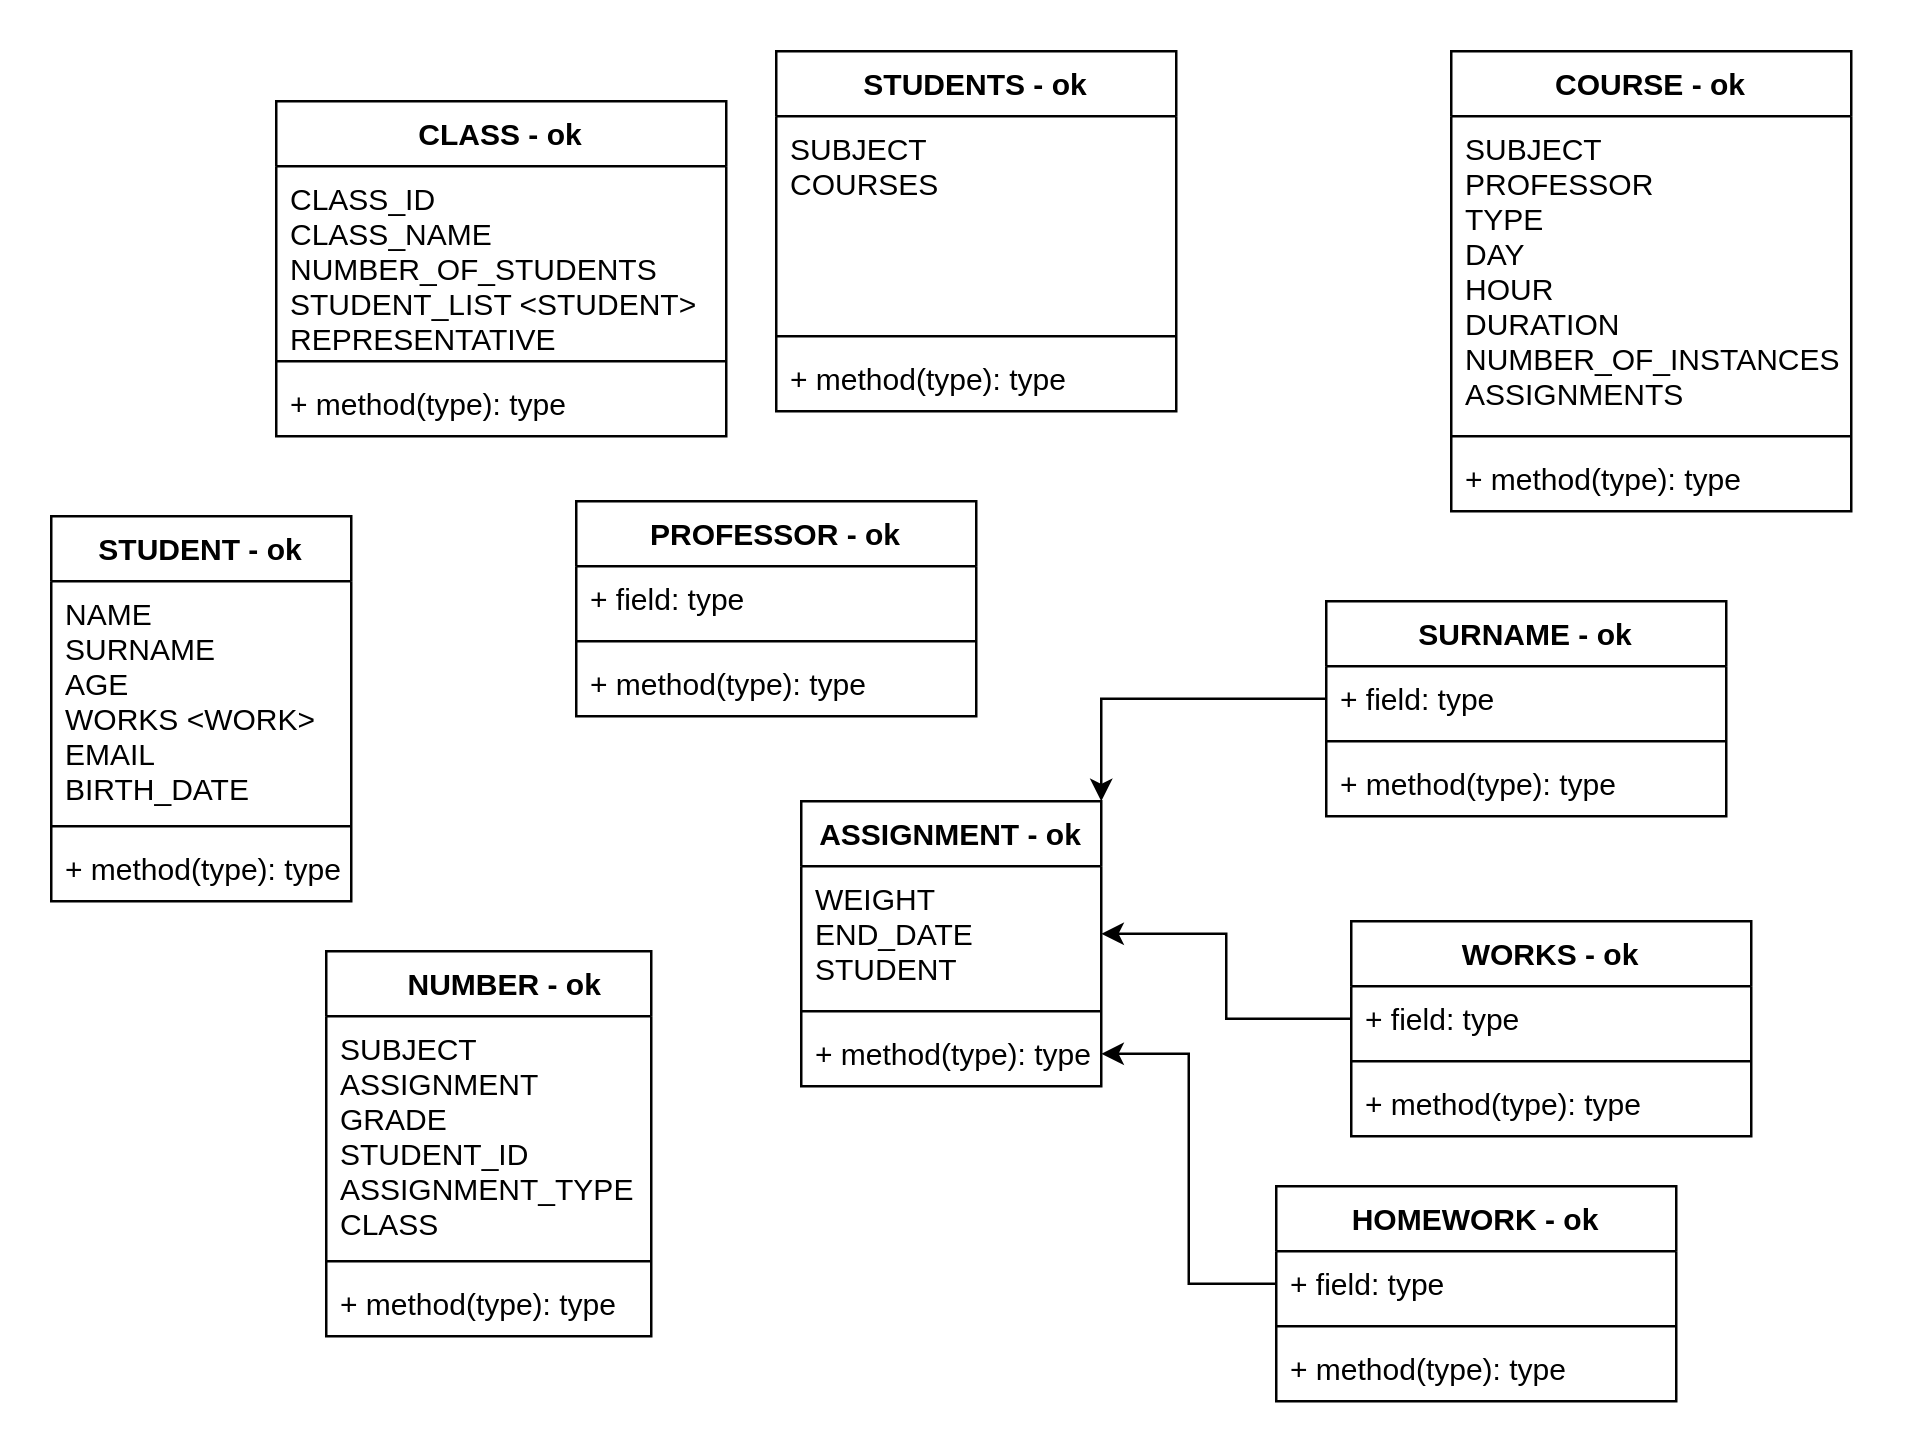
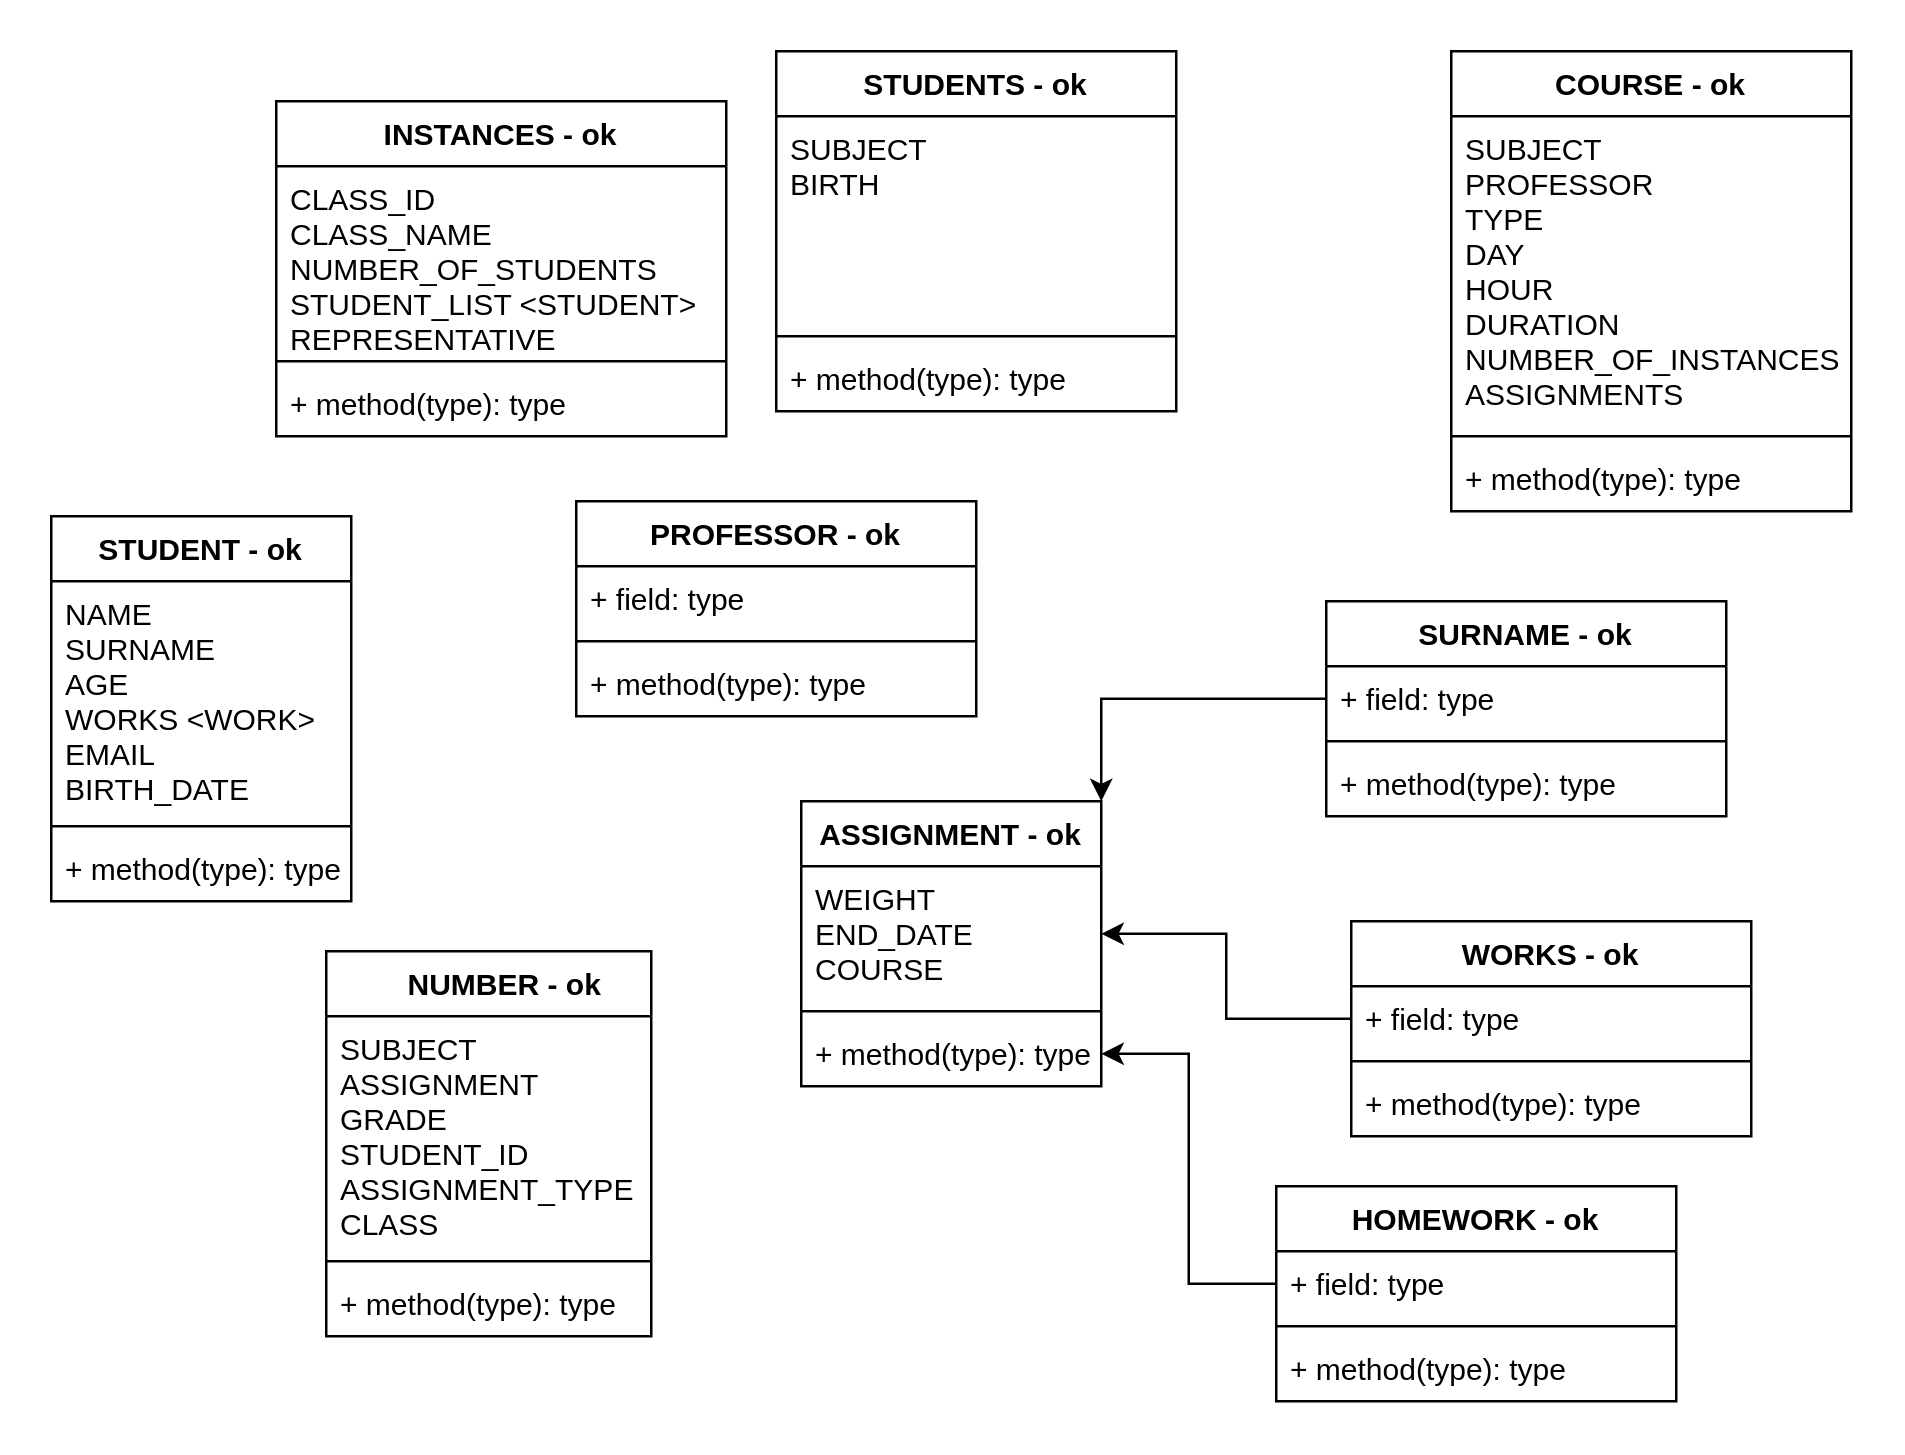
  <mxCell id="0" />
  <mxCell id="1" parent="0" />
  <mxCell id="2" value="PROFESSOR - ok" style="swimlane;fontStyle=1;align=center;verticalAlign=top;childLayout=stackLayout;horizontal=1;startSize=26;horizontalStack=0;resizeParent=1;resizeParentMax=0;resizeLast=0;collapsible=1;marginBottom=0;" vertex="1" parent="1"><mxGeometry x="230" y="200" width="160" height="86" as="geometry" /></mxCell>
  <mxCell id="3" value="+ field: type" style="text;strokeColor=none;fillColor=none;align=left;verticalAlign=top;spacingLeft=4;spacingRight=4;overflow=hidden;rotatable=0;points=[[0,0.5],[1,0.5]];portConstraint=eastwest;" vertex="1" parent="2"><mxGeometry y="26" width="160" height="26" as="geometry" /></mxCell>
  <mxCell id="4" value="" style="line;strokeWidth=1;fillColor=none;align=left;verticalAlign=middle;spacingTop=-1;spacingLeft=3;spacingRight=3;rotatable=0;labelPosition=right;points=[];portConstraint=eastwest;" vertex="1" parent="2"><mxGeometry y="52" width="160" height="8" as="geometry" /></mxCell>
  <mxCell id="5" value="+ method(type): type" style="text;strokeColor=none;fillColor=none;align=left;verticalAlign=top;spacingLeft=4;spacingRight=4;overflow=hidden;rotatable=0;points=[[0,0.5],[1,0.5]];portConstraint=eastwest;" vertex="1" parent="2"><mxGeometry y="60" width="160" height="26" as="geometry" /></mxCell>
  <mxCell id="6" value="STUDENT - ok" style="swimlane;fontStyle=1;align=center;verticalAlign=top;childLayout=stackLayout;horizontal=1;startSize=26;horizontalStack=0;resizeParent=1;resizeParentMax=0;resizeLast=0;collapsible=1;marginBottom=0;" vertex="1" parent="1"><mxGeometry x="20" y="206" width="120" height="154" as="geometry" /></mxCell>
  <mxCell id="7" value="NAME&#10;SURNAME&#10;AGE&#10;WORKS &lt;WORK&gt;&#10;EMAIL&#10;BIRTH_DATE" style="text;strokeColor=none;fillColor=none;align=left;verticalAlign=top;spacingLeft=4;spacingRight=4;overflow=hidden;rotatable=0;points=[[0,0.5],[1,0.5]];portConstraint=eastwest;" vertex="1" parent="6"><mxGeometry y="26" width="120" height="94" as="geometry" /></mxCell>
  <mxCell id="8" value="" style="line;strokeWidth=1;fillColor=none;align=left;verticalAlign=middle;spacingTop=-1;spacingLeft=3;spacingRight=3;rotatable=0;labelPosition=right;points=[];portConstraint=eastwest;" vertex="1" parent="6"><mxGeometry y="120" width="120" height="8" as="geometry" /></mxCell>
  <mxCell id="9" value="+ method(type): type" style="text;strokeColor=none;fillColor=none;align=left;verticalAlign=top;spacingLeft=4;spacingRight=4;overflow=hidden;rotatable=0;points=[[0,0.5],[1,0.5]];portConstraint=eastwest;" vertex="1" parent="6"><mxGeometry y="128" width="120" height="26" as="geometry" /></mxCell>
  <mxCell id="10" value="    NUMBER - ok" style="swimlane;fontStyle=1;align=center;verticalAlign=top;childLayout=stackLayout;horizontal=1;startSize=26;horizontalStack=0;resizeParent=1;resizeParentMax=0;resizeLast=0;collapsible=1;marginBottom=0;" vertex="1" parent="1"><mxGeometry x="130" y="380" width="130" height="154" as="geometry" /></mxCell>
  <mxCell id="11" value="SUBJECT&#10;ASSIGNMENT&#10;GRADE&#10;STUDENT_ID&#10;ASSIGNMENT_TYPE&#10;CLASS" style="text;strokeColor=none;fillColor=none;align=left;verticalAlign=top;spacingLeft=4;spacingRight=4;overflow=hidden;rotatable=0;points=[[0,0.5],[1,0.5]];portConstraint=eastwest;" vertex="1" parent="10"><mxGeometry y="26" width="130" height="94" as="geometry" /></mxCell>
  <mxCell id="12" value="" style="line;strokeWidth=1;fillColor=none;align=left;verticalAlign=middle;spacingTop=-1;spacingLeft=3;spacingRight=3;rotatable=0;labelPosition=right;points=[];portConstraint=eastwest;" vertex="1" parent="10"><mxGeometry y="120" width="130" height="8" as="geometry" /></mxCell>
  <mxCell id="13" value="+ method(type): type" style="text;strokeColor=none;fillColor=none;align=left;verticalAlign=top;spacingLeft=4;spacingRight=4;overflow=hidden;rotatable=0;points=[[0,0.5],[1,0.5]];portConstraint=eastwest;" vertex="1" parent="10"><mxGeometry y="128" width="130" height="26" as="geometry" /></mxCell>
  <mxCell id="14" value="STUDENTS - ok" style="swimlane;fontStyle=1;align=center;verticalAlign=top;childLayout=stackLayout;horizontal=1;startSize=26;horizontalStack=0;resizeParent=1;resizeParentMax=0;resizeLast=0;collapsible=1;marginBottom=0;" vertex="1" parent="1"><mxGeometry x="310" y="20" width="160" height="144" as="geometry" /></mxCell>
- <mxCell id="15" value="SUBJECT&#10;COURSES" style="text;strokeColor=none;fillColor=none;align=left;verticalAlign=top;spacingLeft=4;spacingRight=4;overflow=hidden;rotatable=0;points=[[0,0.5],[1,0.5]];portConstraint=eastwest;" vertex="1" parent="14"><mxGeometry y="26" width="160" height="84" as="geometry" /></mxCell>
+ <mxCell id="15" value="SUBJECT&#10;BIRTH" style="text;strokeColor=none;fillColor=none;align=left;verticalAlign=top;spacingLeft=4;spacingRight=4;overflow=hidden;rotatable=0;points=[[0,0.5],[1,0.5]];portConstraint=eastwest;" vertex="1" parent="14"><mxGeometry y="26" width="160" height="84" as="geometry" /></mxCell>
  <mxCell id="16" value="" style="line;strokeWidth=1;fillColor=none;align=left;verticalAlign=middle;spacingTop=-1;spacingLeft=3;spacingRight=3;rotatable=0;labelPosition=right;points=[];portConstraint=eastwest;" vertex="1" parent="14"><mxGeometry y="110" width="160" height="8" as="geometry" /></mxCell>
  <mxCell id="17" value="+ method(type): type" style="text;strokeColor=none;fillColor=none;align=left;verticalAlign=top;spacingLeft=4;spacingRight=4;overflow=hidden;rotatable=0;points=[[0,0.5],[1,0.5]];portConstraint=eastwest;" vertex="1" parent="14"><mxGeometry y="118" width="160" height="26" as="geometry" /></mxCell>
  <mxCell id="18" value="HOMEWORK - ok" style="swimlane;fontStyle=1;align=center;verticalAlign=top;childLayout=stackLayout;horizontal=1;startSize=26;horizontalStack=0;resizeParent=1;resizeParentMax=0;resizeLast=0;collapsible=1;marginBottom=0;" vertex="1" parent="1"><mxGeometry x="510" y="474" width="160" height="86" as="geometry" /></mxCell>
  <mxCell id="19" value="+ field: type" style="text;strokeColor=none;fillColor=none;align=left;verticalAlign=top;spacingLeft=4;spacingRight=4;overflow=hidden;rotatable=0;points=[[0,0.5],[1,0.5]];portConstraint=eastwest;" vertex="1" parent="18"><mxGeometry y="26" width="160" height="26" as="geometry" /></mxCell>
  <mxCell id="20" value="" style="line;strokeWidth=1;fillColor=none;align=left;verticalAlign=middle;spacingTop=-1;spacingLeft=3;spacingRight=3;rotatable=0;labelPosition=right;points=[];portConstraint=eastwest;" vertex="1" parent="18"><mxGeometry y="52" width="160" height="8" as="geometry" /></mxCell>
  <mxCell id="21" value="+ method(type): type" style="text;strokeColor=none;fillColor=none;align=left;verticalAlign=top;spacingLeft=4;spacingRight=4;overflow=hidden;rotatable=0;points=[[0,0.5],[1,0.5]];portConstraint=eastwest;" vertex="1" parent="18"><mxGeometry y="60" width="160" height="26" as="geometry" /></mxCell>
  <mxCell id="22" value="SURNAME - ok&#10;" style="swimlane;fontStyle=1;align=center;verticalAlign=top;childLayout=stackLayout;horizontal=1;startSize=26;horizontalStack=0;resizeParent=1;resizeParentMax=0;resizeLast=0;collapsible=1;marginBottom=0;" vertex="1" parent="1"><mxGeometry x="530" y="240" width="160" height="86" as="geometry" /></mxCell>
  <mxCell id="23" value="+ field: type" style="text;strokeColor=none;fillColor=none;align=left;verticalAlign=top;spacingLeft=4;spacingRight=4;overflow=hidden;rotatable=0;points=[[0,0.5],[1,0.5]];portConstraint=eastwest;" vertex="1" parent="22"><mxGeometry y="26" width="160" height="26" as="geometry" /></mxCell>
  <mxCell id="24" value="" style="line;strokeWidth=1;fillColor=none;align=left;verticalAlign=middle;spacingTop=-1;spacingLeft=3;spacingRight=3;rotatable=0;labelPosition=right;points=[];portConstraint=eastwest;" vertex="1" parent="22"><mxGeometry y="52" width="160" height="8" as="geometry" /></mxCell>
  <mxCell id="25" value="+ method(type): type" style="text;strokeColor=none;fillColor=none;align=left;verticalAlign=top;spacingLeft=4;spacingRight=4;overflow=hidden;rotatable=0;points=[[0,0.5],[1,0.5]];portConstraint=eastwest;" vertex="1" parent="22"><mxGeometry y="60" width="160" height="26" as="geometry" /></mxCell>
  <mxCell id="26" value="WORKS - ok" style="swimlane;fontStyle=1;align=center;verticalAlign=top;childLayout=stackLayout;horizontal=1;startSize=26;horizontalStack=0;resizeParent=1;resizeParentMax=0;resizeLast=0;collapsible=1;marginBottom=0;" vertex="1" parent="1"><mxGeometry x="540" y="368" width="160" height="86" as="geometry" /></mxCell>
  <mxCell id="27" value="+ field: type" style="text;strokeColor=none;fillColor=none;align=left;verticalAlign=top;spacingLeft=4;spacingRight=4;overflow=hidden;rotatable=0;points=[[0,0.5],[1,0.5]];portConstraint=eastwest;" vertex="1" parent="26"><mxGeometry y="26" width="160" height="26" as="geometry" /></mxCell>
  <mxCell id="28" value="" style="line;strokeWidth=1;fillColor=none;align=left;verticalAlign=middle;spacingTop=-1;spacingLeft=3;spacingRight=3;rotatable=0;labelPosition=right;points=[];portConstraint=eastwest;" vertex="1" parent="26"><mxGeometry y="52" width="160" height="8" as="geometry" /></mxCell>
  <mxCell id="29" value="+ method(type): type" style="text;strokeColor=none;fillColor=none;align=left;verticalAlign=top;spacingLeft=4;spacingRight=4;overflow=hidden;rotatable=0;points=[[0,0.5],[1,0.5]];portConstraint=eastwest;" vertex="1" parent="26"><mxGeometry y="60" width="160" height="26" as="geometry" /></mxCell>
- <mxCell id="30" value="CLASS - ok" style="swimlane;fontStyle=1;align=center;verticalAlign=top;childLayout=stackLayout;horizontal=1;startSize=26;horizontalStack=0;resizeParent=1;resizeParentMax=0;resizeLast=0;collapsible=1;marginBottom=0;" vertex="1" parent="1"><mxGeometry x="110" y="40" width="180" height="134" as="geometry" /></mxCell>
+ <mxCell id="30" value="INSTANCES - ok" style="swimlane;fontStyle=1;align=center;verticalAlign=top;childLayout=stackLayout;horizontal=1;startSize=26;horizontalStack=0;resizeParent=1;resizeParentMax=0;resizeLast=0;collapsible=1;marginBottom=0;" vertex="1" parent="1"><mxGeometry x="110" y="40" width="180" height="134" as="geometry" /></mxCell>
  <mxCell id="31" value="CLASS_ID&#10;CLASS_NAME&#10;NUMBER_OF_STUDENTS&#10;STUDENT_LIST &lt;STUDENT&gt;&#10;REPRESENTATIVE" style="text;strokeColor=none;fillColor=none;align=left;verticalAlign=top;spacingLeft=4;spacingRight=4;overflow=hidden;rotatable=0;points=[[0,0.5],[1,0.5]];portConstraint=eastwest;" vertex="1" parent="30"><mxGeometry y="26" width="180" height="74" as="geometry" /></mxCell>
  <mxCell id="32" value="" style="line;strokeWidth=1;fillColor=none;align=left;verticalAlign=middle;spacingTop=-1;spacingLeft=3;spacingRight=3;rotatable=0;labelPosition=right;points=[];portConstraint=eastwest;" vertex="1" parent="30"><mxGeometry y="100" width="180" height="8" as="geometry" /></mxCell>
  <mxCell id="33" value="+ method(type): type" style="text;strokeColor=none;fillColor=none;align=left;verticalAlign=top;spacingLeft=4;spacingRight=4;overflow=hidden;rotatable=0;points=[[0,0.5],[1,0.5]];portConstraint=eastwest;" vertex="1" parent="30"><mxGeometry y="108" width="180" height="26" as="geometry" /></mxCell>
  <mxCell id="34" value="ASSIGNMENT - ok&#10;" style="swimlane;fontStyle=1;align=center;verticalAlign=top;childLayout=stackLayout;horizontal=1;startSize=26;horizontalStack=0;resizeParent=1;resizeParentMax=0;resizeLast=0;collapsible=1;marginBottom=0;" vertex="1" parent="1"><mxGeometry x="320" y="320" width="120" height="114" as="geometry" /></mxCell>
- <mxCell id="35" value="WEIGHT&#10;END_DATE&#10;STUDENT&#10;" style="text;strokeColor=none;fillColor=none;align=left;verticalAlign=top;spacingLeft=4;spacingRight=4;overflow=hidden;rotatable=0;points=[[0,0.5],[1,0.5]];portConstraint=eastwest;" vertex="1" parent="34"><mxGeometry y="26" width="120" height="54" as="geometry" /></mxCell>
+ <mxCell id="35" value="WEIGHT&#10;END_DATE&#10;COURSE&#10;" style="text;strokeColor=none;fillColor=none;align=left;verticalAlign=top;spacingLeft=4;spacingRight=4;overflow=hidden;rotatable=0;points=[[0,0.5],[1,0.5]];portConstraint=eastwest;" vertex="1" parent="34"><mxGeometry y="26" width="120" height="54" as="geometry" /></mxCell>
  <mxCell id="36" value="" style="line;strokeWidth=1;fillColor=none;align=left;verticalAlign=middle;spacingTop=-1;spacingLeft=3;spacingRight=3;rotatable=0;labelPosition=right;points=[];portConstraint=eastwest;" vertex="1" parent="34"><mxGeometry y="80" width="120" height="8" as="geometry" /></mxCell>
  <mxCell id="37" value="+ method(type): type" style="text;strokeColor=none;fillColor=none;align=left;verticalAlign=top;spacingLeft=4;spacingRight=4;overflow=hidden;rotatable=0;points=[[0,0.5],[1,0.5]];portConstraint=eastwest;" vertex="1" parent="34"><mxGeometry y="88" width="120" height="26" as="geometry" /></mxCell>
  <mxCell id="38" value="COURSE - ok" style="swimlane;fontStyle=1;align=center;verticalAlign=top;childLayout=stackLayout;horizontal=1;startSize=26;horizontalStack=0;resizeParent=1;resizeParentMax=0;resizeLast=0;collapsible=1;marginBottom=0;" vertex="1" parent="1"><mxGeometry x="580" y="20" width="160" height="184" as="geometry" /></mxCell>
  <mxCell id="39" value="SUBJECT&#10;PROFESSOR&#10;TYPE&#10;DAY&#10;HOUR&#10;DURATION&#10;NUMBER_OF_INSTANCES&#10;ASSIGNMENTS" style="text;strokeColor=none;fillColor=none;align=left;verticalAlign=top;spacingLeft=4;spacingRight=4;overflow=hidden;rotatable=0;points=[[0,0.5],[1,0.5]];portConstraint=eastwest;" vertex="1" parent="38"><mxGeometry y="26" width="160" height="124" as="geometry" /></mxCell>
  <mxCell id="40" value="" style="line;strokeWidth=1;fillColor=none;align=left;verticalAlign=middle;spacingTop=-1;spacingLeft=3;spacingRight=3;rotatable=0;labelPosition=right;points=[];portConstraint=eastwest;" vertex="1" parent="38"><mxGeometry y="150" width="160" height="8" as="geometry" /></mxCell>
  <mxCell id="41" value="+ method(type): type" style="text;strokeColor=none;fillColor=none;align=left;verticalAlign=top;spacingLeft=4;spacingRight=4;overflow=hidden;rotatable=0;points=[[0,0.5],[1,0.5]];portConstraint=eastwest;" vertex="1" parent="38"><mxGeometry y="158" width="160" height="26" as="geometry" /></mxCell>
  <mxCell id="42" style="edgeStyle=orthogonalEdgeStyle;rounded=0;orthogonalLoop=1;jettySize=auto;html=1;exitX=0;exitY=0.5;exitDx=0;exitDy=0;entryX=1;entryY=0;entryDx=0;entryDy=0;" edge="1" parent="1" source="23" target="34"><mxGeometry relative="1" as="geometry" /></mxCell>
  <mxCell id="43" style="edgeStyle=orthogonalEdgeStyle;rounded=0;orthogonalLoop=1;jettySize=auto;html=1;exitX=0;exitY=0.5;exitDx=0;exitDy=0;" edge="1" parent="1" source="27" target="35"><mxGeometry relative="1" as="geometry" /></mxCell>
  <mxCell id="44" style="edgeStyle=orthogonalEdgeStyle;rounded=0;orthogonalLoop=1;jettySize=auto;html=1;exitX=0;exitY=0.5;exitDx=0;exitDy=0;entryX=1;entryY=0.5;entryDx=0;entryDy=0;" edge="1" parent="1" source="19" target="37"><mxGeometry relative="1" as="geometry" /></mxCell>
